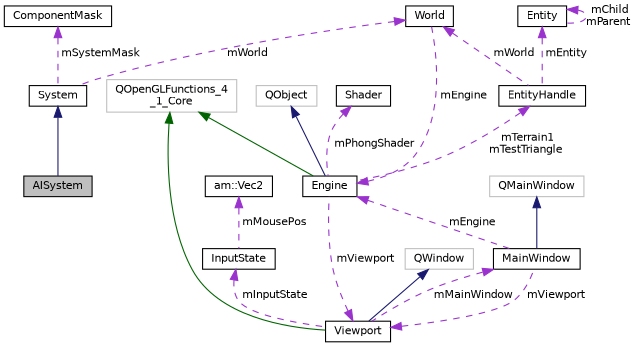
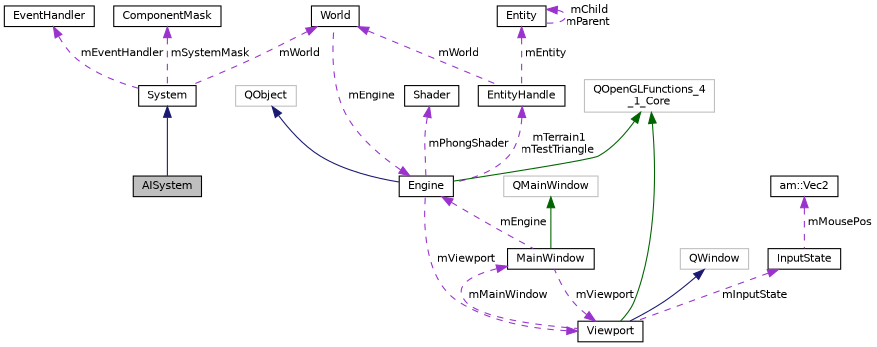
  digraph {
    node [color=black fillcolor=white fontname=Helvetica fontsize=10 shape=record style=filled]
    edge [color=darkorchid3 dir=back fontname=Helvetica fontsize=10 labelfontname=Helvetica labelfontsize=10 style=dashed]
    n1 [fillcolor=grey75 fontcolor=black height=0.2 label=AISystem width=0.4]
    n2 [height=0.2 label=System width=0.4]
+   n3 [height=0.2 label=EventHandler width=0.4]
    n4 [height=0.2 label=ComponentMask width=0.4]
    n5 [height=0.2 label=World width=0.4]
    n6 [height=0.2 label=EntityHandle width=0.4]
    n7 [height=0.2 label=Engine width=0.4]
    n8 [height=0.2 label=MainWindow width=0.4]
    n9 [height=0.2 label=Viewport width=0.4]
    n10 [color=grey75 height=0.2 label=QObject width=0.4]
    n11 [color=grey75 height=0.2 label="QOpenGLFunctions_4\l_1_Core" width=0.4]
    n12 [height=0.2 label=Entity width=0.4]
    n13 [height=0.2 label=Shader width=0.4]
    n14 [color=grey75 height=0.2 label=QWindow width=0.4]
    n15 [height=0.2 label=InputState width=0.4]
    n16 [height=0.2 label="am::Vec2" width=0.4]
    n17 [color=grey75 height=0.2 label=QMainWindow width=0.4]
    n2 -> n1 [color=midnightblue style=solid]
+   n3 -> n2 [label=" mEventHandler"]
    n4 -> n2 [label=" mSystemMask"]
    n5 -> n2 [label=" mWorld"]
    n5 -> n6 [label=" mWorld"]
    n6 -> n7 [label=" mTerrain1\nmTestTriangle"]
    n7 -> n5 [label=" mEngine"]
    n7 -> n8 [label=" mEngine"]
    n8 -> n9 [label=" mMainWindow"]
    n9 -> n7 [label=" mViewport"]
    n9 -> n8 [label=" mViewport"]
    n10 -> n7 [color=midnightblue style=solid]
    n11 -> n7 [color=darkgreen style=solid]
    n11 -> n9 [color=darkgreen style=solid]
    n12 -> n6 [label=" mEntity"]
    n12 -> n12 [label=" mChild\nmParent"]
    n13 -> n7 [label=" mPhongShader"]
    n14 -> n9 [color=midnightblue style=solid]
    n15 -> n9 [label=" mInputState"]
    n16 -> n15 [label=" mMousePos"]
-   n17 -> n8 [color=midnightblue style=solid]
+   n17 -> n8 [color=darkgreen style=solid]
  }
